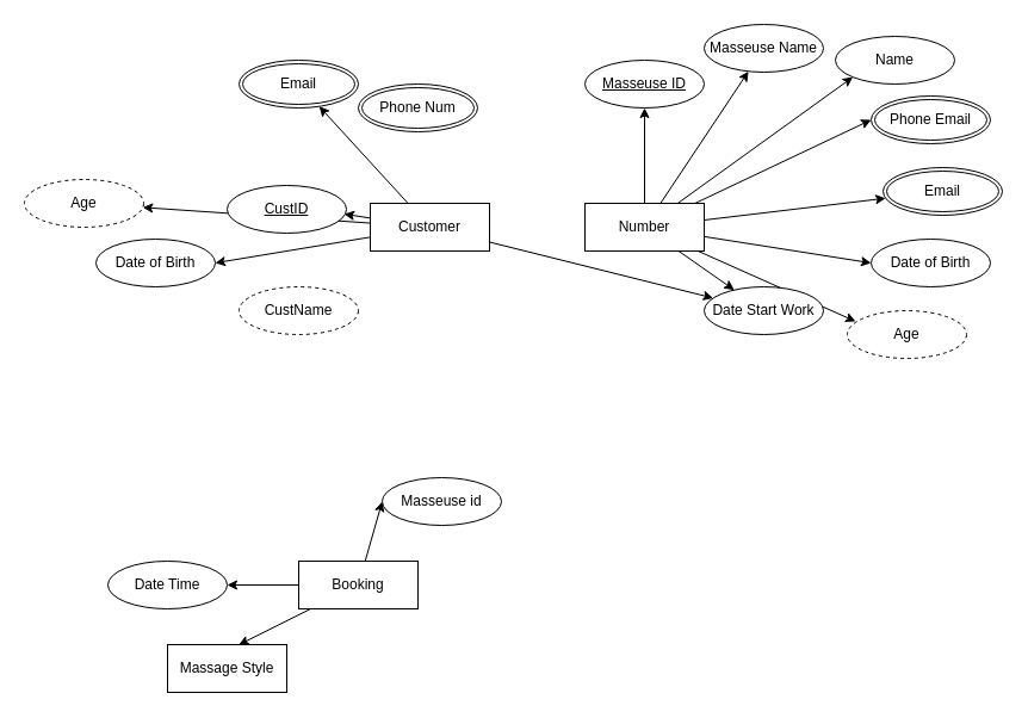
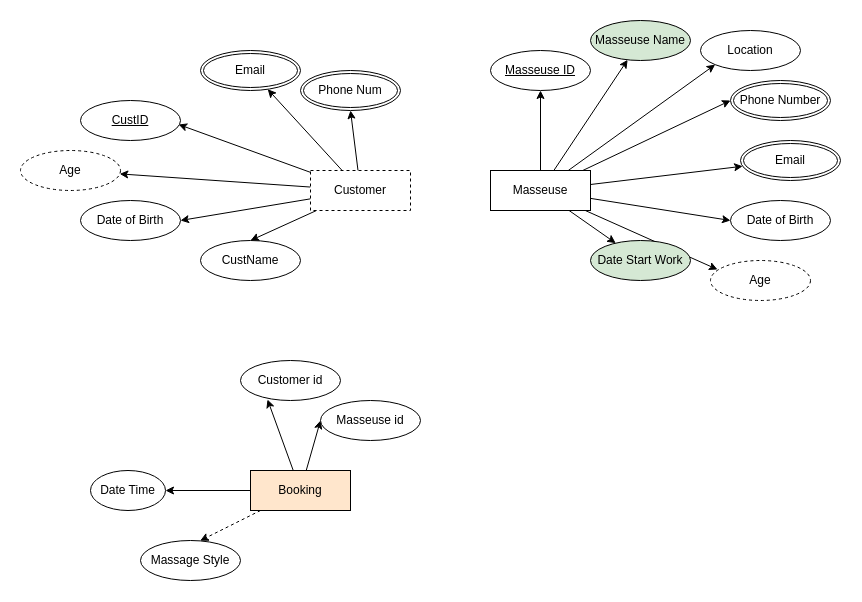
  <mxCell id="0" />
  <mxCell id="1" parent="0" />
  <mxCell id="2" style="edgeStyle=none;html=1;entryX=0.981;entryY=0.6;entryDx=0;entryDy=0;entryPerimeter=0;" parent="1" source="8" target="9" edge="1"><mxGeometry relative="1" as="geometry" /></mxCell>
- <mxCell id="4" style="edgeStyle=none;html=1;" parent="1" source="8" target="29" edge="1"><mxGeometry relative="1" as="geometry" /></mxCell>
+ <mxCell id="3" style="edgeStyle=none;html=1;entryX=0.5;entryY=0;entryDx=0;entryDy=0;" parent="1" source="8" target="10" edge="1"><mxGeometry relative="1" as="geometry" /></mxCell>
+ <mxCell id="4" style="edgeStyle=none;html=1;entryX=0.5;entryY=1;entryDx=0;entryDy=0;" parent="1" source="8" target="11" edge="1"><mxGeometry relative="1" as="geometry" /></mxCell>
  <mxCell id="5" style="edgeStyle=none;html=1;" parent="1" source="8" target="12" edge="1"><mxGeometry relative="1" as="geometry" /></mxCell>
  <mxCell id="6" style="edgeStyle=none;html=1;entryX=1;entryY=0.5;entryDx=0;entryDy=0;" parent="1" source="8" target="22" edge="1"><mxGeometry relative="1" as="geometry" /></mxCell>
  <mxCell id="7" style="edgeStyle=none;html=1;" edge="1" parent="1" source="8" target="39"><mxGeometry relative="1" as="geometry" /></mxCell>
- <mxCell id="8" value="Customer" style="whiteSpace=wrap;html=1;align=center;" parent="1" vertex="1"><mxGeometry x="310" y="170" width="100" height="40" as="geometry" /></mxCell>
- <mxCell id="9" value="CustID" style="ellipse;whiteSpace=wrap;html=1;align=center;fontStyle=4;" parent="1" vertex="1"><mxGeometry x="190" y="155" width="100" height="40" as="geometry" /></mxCell>
- <mxCell id="10" value="CustName" style="ellipse;whiteSpace=wrap;html=1;align=center;dashed=1;" parent="1" vertex="1"><mxGeometry x="200" y="240" width="100" height="40" as="geometry" /></mxCell>
+ <mxCell id="8" value="Customer" style="whiteSpace=wrap;html=1;align=center;dashed=1;" parent="1" vertex="1"><mxGeometry x="310" y="170" width="100" height="40" as="geometry" /></mxCell>
+ <mxCell id="9" value="CustID" style="ellipse;whiteSpace=wrap;html=1;align=center;fontStyle=4;" parent="1" vertex="1"><mxGeometry x="80" y="100" width="100" height="40" as="geometry" /></mxCell>
+ <mxCell id="10" value="CustName" style="ellipse;whiteSpace=wrap;html=1;align=center;" parent="1" vertex="1"><mxGeometry x="200" y="240" width="100" height="40" as="geometry" /></mxCell>
  <mxCell id="11" value="Phone Num" style="ellipse;shape=doubleEllipse;margin=3;whiteSpace=wrap;html=1;align=center;" parent="1" vertex="1"><mxGeometry x="300" y="70" width="100" height="40" as="geometry" /></mxCell>
  <mxCell id="12" value="Email" style="ellipse;shape=doubleEllipse;margin=3;whiteSpace=wrap;html=1;align=center;" parent="1" vertex="1"><mxGeometry x="200" y="50" width="100" height="40" as="geometry" /></mxCell>
  <mxCell id="13" style="edgeStyle=none;html=1;entryX=0.5;entryY=1;entryDx=0;entryDy=0;" parent="1" source="21" target="23" edge="1"><mxGeometry relative="1" as="geometry" /></mxCell>
  <mxCell id="14" style="edgeStyle=none;html=1;" parent="1" source="21" target="24" edge="1"><mxGeometry relative="1" as="geometry" /></mxCell>
  <mxCell id="15" style="edgeStyle=none;html=1;entryX=0;entryY=1;entryDx=0;entryDy=0;" parent="1" source="21" target="25" edge="1"><mxGeometry relative="1" as="geometry" /></mxCell>
  <mxCell id="16" style="edgeStyle=none;html=1;entryX=0;entryY=0.5;entryDx=0;entryDy=0;" parent="1" source="21" target="26" edge="1"><mxGeometry relative="1" as="geometry" /></mxCell>
  <mxCell id="17" style="edgeStyle=none;html=1;" parent="1" source="21" target="27" edge="1"><mxGeometry relative="1" as="geometry" /></mxCell>
  <mxCell id="18" style="edgeStyle=none;html=1;entryX=0;entryY=0.5;entryDx=0;entryDy=0;" parent="1" source="21" target="28" edge="1"><mxGeometry relative="1" as="geometry" /></mxCell>
  <mxCell id="19" style="edgeStyle=none;html=1;" parent="1" source="21" target="29" edge="1"><mxGeometry relative="1" as="geometry" /></mxCell>
  <mxCell id="20" style="edgeStyle=none;html=1;entryX=0.07;entryY=0.225;entryDx=0;entryDy=0;entryPerimeter=0;" edge="1" parent="1" source="21" target="40"><mxGeometry relative="1" as="geometry" /></mxCell>
- <mxCell id="21" value="Number" style="whiteSpace=wrap;html=1;align=center;" parent="1" vertex="1"><mxGeometry x="490" y="170" width="100" height="40" as="geometry" /></mxCell>
+ <mxCell id="21" value="Masseuse" style="whiteSpace=wrap;html=1;align=center;" parent="1" vertex="1"><mxGeometry x="490" y="170" width="100" height="40" as="geometry" /></mxCell>
  <mxCell id="22" value="Date of Birth" style="ellipse;whiteSpace=wrap;html=1;align=center;" parent="1" vertex="1"><mxGeometry x="80" y="200" width="100" height="40" as="geometry" /></mxCell>
  <mxCell id="23" value="Masseuse ID" style="ellipse;whiteSpace=wrap;html=1;align=center;fontStyle=4;" parent="1" vertex="1"><mxGeometry x="490" y="50" width="100" height="40" as="geometry" /></mxCell>
- <mxCell id="24" value="Masseuse Name" style="ellipse;whiteSpace=wrap;html=1;align=center;" parent="1" vertex="1"><mxGeometry x="590" y="20" width="100" height="40" as="geometry" /></mxCell>
- <mxCell id="25" value="Name" style="ellipse;whiteSpace=wrap;html=1;align=center;" parent="1" vertex="1"><mxGeometry x="700" y="30" width="100" height="40" as="geometry" /></mxCell>
- <mxCell id="26" value="Phone Email" style="ellipse;shape=doubleEllipse;margin=3;whiteSpace=wrap;html=1;align=center;" parent="1" vertex="1"><mxGeometry x="730" y="80" width="100" height="40" as="geometry" /></mxCell>
+ <mxCell id="24" value="Masseuse Name" style="ellipse;whiteSpace=wrap;html=1;align=center;fillColor=#d5e8d4;" parent="1" vertex="1"><mxGeometry x="590" y="20" width="100" height="40" as="geometry" /></mxCell>
+ <mxCell id="25" value="Location" style="ellipse;whiteSpace=wrap;html=1;align=center;" parent="1" vertex="1"><mxGeometry x="700" y="30" width="100" height="40" as="geometry" /></mxCell>
+ <mxCell id="26" value="Phone Number" style="ellipse;shape=doubleEllipse;margin=3;whiteSpace=wrap;html=1;align=center;" parent="1" vertex="1"><mxGeometry x="730" y="80" width="100" height="40" as="geometry" /></mxCell>
  <mxCell id="27" value="Email" style="ellipse;shape=doubleEllipse;margin=3;whiteSpace=wrap;html=1;align=center;" parent="1" vertex="1"><mxGeometry x="740" y="140" width="100" height="40" as="geometry" /></mxCell>
  <mxCell id="28" value="Date of Birth" style="ellipse;whiteSpace=wrap;html=1;align=center;" parent="1" vertex="1"><mxGeometry x="730" y="200" width="100" height="40" as="geometry" /></mxCell>
- <mxCell id="29" value="Date Start Work" style="ellipse;whiteSpace=wrap;html=1;align=center;" parent="1" vertex="1"><mxGeometry x="590" y="240" width="100" height="40" as="geometry" /></mxCell>
+ <mxCell id="29" value="Date Start Work" style="ellipse;whiteSpace=wrap;html=1;align=center;fillColor=#d5e8d4;" parent="1" vertex="1"><mxGeometry x="590" y="240" width="100" height="40" as="geometry" /></mxCell>
+ <mxCell id="30" style="edgeStyle=none;html=1;entryX=0.27;entryY=0.975;entryDx=0;entryDy=0;entryPerimeter=0;" parent="1" source="34" target="35" edge="1"><mxGeometry relative="1" as="geometry" /></mxCell>
  <mxCell id="31" style="edgeStyle=none;html=1;entryX=0;entryY=0.5;entryDx=0;entryDy=0;" parent="1" source="34" target="36" edge="1"><mxGeometry relative="1" as="geometry" /></mxCell>
  <mxCell id="32" style="edgeStyle=none;html=1;entryX=1;entryY=0.5;entryDx=0;entryDy=0;" parent="1" source="34" target="37" edge="1"><mxGeometry relative="1" as="geometry" /></mxCell>
- <mxCell id="33" style="edgeStyle=none;html=1;entryX=0.597;entryY=0.004;entryDx=0;entryDy=0;entryPerimeter=0;" parent="1" source="34" target="38" edge="1"><mxGeometry relative="1" as="geometry"><mxPoint x="210" y="550" as="targetPoint" /></mxGeometry></mxCell>
- <mxCell id="34" value="Booking" style="whiteSpace=wrap;html=1;align=center;" parent="1" vertex="1"><mxGeometry x="250" y="470" width="100" height="40" as="geometry" /></mxCell>
+ <mxCell id="33" style="edgeStyle=none;html=1;entryX=0.597;entryY=0.004;entryDx=0;entryDy=0;entryPerimeter=0;dashed=1;" parent="1" source="34" target="38" edge="1"><mxGeometry relative="1" as="geometry"><mxPoint x="210" y="550" as="targetPoint" /></mxGeometry></mxCell>
+ <mxCell id="34" value="Booking" style="whiteSpace=wrap;html=1;align=center;fillColor=#ffe6cc;" parent="1" vertex="1"><mxGeometry x="250" y="470" width="100" height="40" as="geometry" /></mxCell>
+ <mxCell id="35" value="Customer id" style="ellipse;whiteSpace=wrap;html=1;align=center;" parent="1" vertex="1"><mxGeometry x="240" y="360" width="100" height="40" as="geometry" /></mxCell>
  <mxCell id="36" value="Masseuse id" style="ellipse;whiteSpace=wrap;html=1;align=center;" parent="1" vertex="1"><mxGeometry x="320" y="400" width="100" height="40" as="geometry" /></mxCell>
- <mxCell id="37" value="Date Time" style="ellipse;whiteSpace=wrap;html=1;align=center;" parent="1" vertex="1"><mxGeometry x="90" y="470" width="100" height="40" as="geometry" /></mxCell>
- <mxCell id="38" value="Massage Style" style="whiteSpace=wrap;html=1;align=center;rounded=0;" parent="1" vertex="1"><mxGeometry x="140" y="540" width="100" height="40" as="geometry" /></mxCell>
+ <mxCell id="37" value="Date Time" style="ellipse;whiteSpace=wrap;html=1;align=center;" parent="1" vertex="1"><mxGeometry x="90" y="470" width="75" height="40" as="geometry" /></mxCell>
+ <mxCell id="38" value="Massage Style" style="ellipse;whiteSpace=wrap;html=1;align=center;" parent="1" vertex="1"><mxGeometry x="140" y="540" width="100" height="40" as="geometry" /></mxCell>
  <mxCell id="39" value="Age" style="ellipse;whiteSpace=wrap;html=1;align=center;dashed=1;" vertex="1" parent="1"><mxGeometry x="20" y="150" width="100" height="40" as="geometry" /></mxCell>
  <mxCell id="40" value="Age" style="ellipse;whiteSpace=wrap;html=1;align=center;dashed=1;" vertex="1" parent="1"><mxGeometry x="710" y="260" width="100" height="40" as="geometry" /></mxCell>
